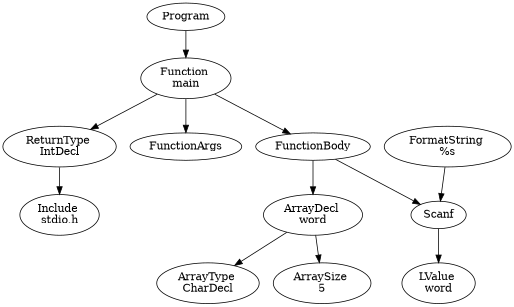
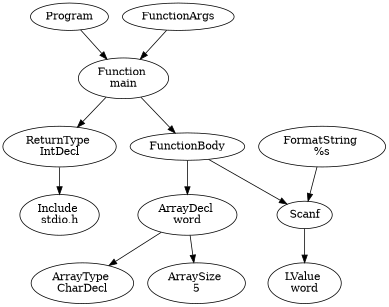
  digraph {
    n1 [label=Program]
    n2 [label="Function \nmain"]
    n3 [label="Include \nstdio.h"]
    n4 [label="ReturnType \nIntDecl"]
    n5 [label=FunctionArgs]
    n6 [label=FunctionBody]
    n7 [label="ArrayDecl \nword"]
    n8 [label=Scanf]
    n9 [label="ArrayType \nCharDecl"]
    n10 [label="ArraySize \n5"]
    n11 [label="LValue \nword"]
    n12 [label="FormatString \n%s"]
    n1 -> n2
    n2 -> n4
-   n2 -> n5
+   n5 -> n2
    n2 -> n6
    n4 -> n3
    n6 -> n7
    n6 -> n8
    n7 -> n9
    n7 -> n10
    n8 -> n11
    n12 -> n8
  }
